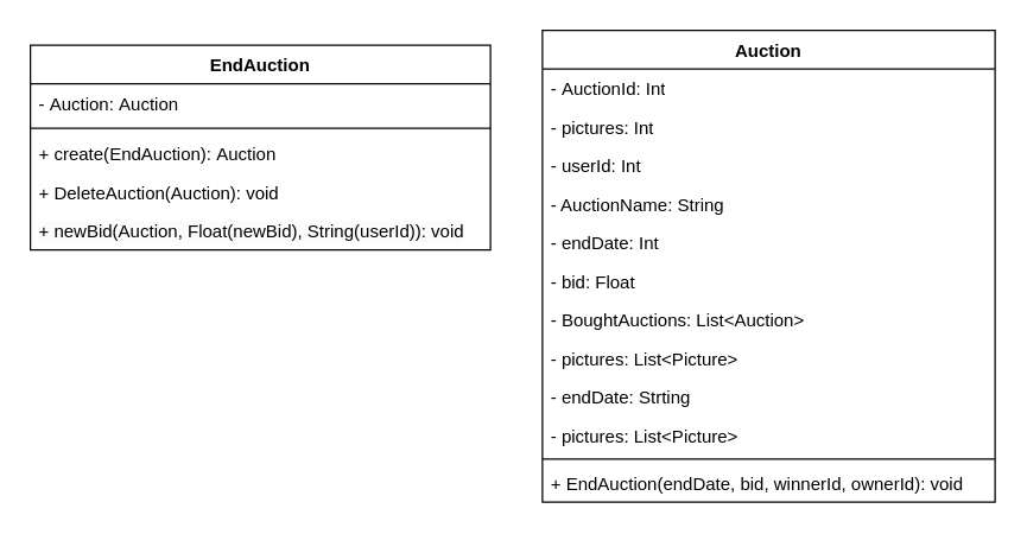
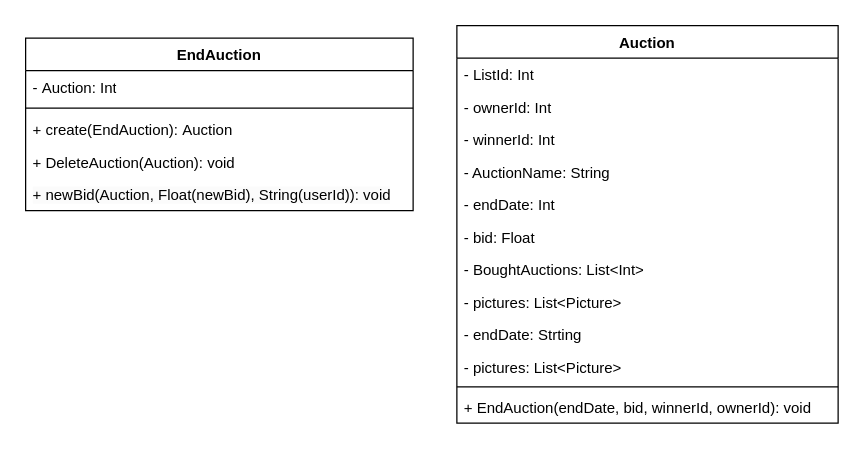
  <mxCell id="0" />
  <mxCell id="1" parent="0" />
  <mxCell id="2" value="Auction" style="swimlane;fontStyle=1;align=center;verticalAlign=top;childLayout=stackLayout;horizontal=1;startSize=26;horizontalStack=0;resizeParent=1;resizeParentMax=0;resizeLast=0;collapsible=1;marginBottom=0;whiteSpace=wrap;html=1;" parent="1" vertex="1"><mxGeometry x="365" y="20" width="305" height="318" as="geometry" /></mxCell>
- <mxCell id="3" value="-&amp;nbsp;&lt;span style=&quot;text-align: center;&quot;&gt;Auction&lt;/span&gt;Id: Int" style="text;strokeColor=none;fillColor=none;align=left;verticalAlign=top;spacingLeft=4;spacingRight=4;overflow=hidden;rotatable=0;points=[[0,0.5],[1,0.5]];portConstraint=eastwest;whiteSpace=wrap;html=1;" parent="2" vertex="1"><mxGeometry y="26" width="305" height="26" as="geometry" /></mxCell>
- <mxCell id="4" value="&lt;div style=&quot;text-align: center;&quot;&gt;&lt;span style=&quot;background-color: initial;&quot;&gt;- pictures&lt;/span&gt;&lt;span style=&quot;background-color: initial;&quot;&gt;: Int&lt;/span&gt;&lt;/div&gt;" style="text;strokeColor=none;fillColor=none;align=left;verticalAlign=top;spacingLeft=4;spacingRight=4;overflow=hidden;rotatable=0;points=[[0,0.5],[1,0.5]];portConstraint=eastwest;whiteSpace=wrap;html=1;" parent="2" vertex="1"><mxGeometry y="52" width="305" height="26" as="geometry" /></mxCell>
- <mxCell id="5" value="&lt;div style=&quot;text-align: center;&quot;&gt;&lt;span style=&quot;background-color: initial;&quot;&gt;- userId&lt;/span&gt;&lt;span style=&quot;background-color: initial;&quot;&gt;: Int&lt;/span&gt;&lt;/div&gt;" style="text;strokeColor=none;fillColor=none;align=left;verticalAlign=top;spacingLeft=4;spacingRight=4;overflow=hidden;rotatable=0;points=[[0,0.5],[1,0.5]];portConstraint=eastwest;whiteSpace=wrap;html=1;" vertex="1" parent="2"><mxGeometry y="78" width="305" height="26" as="geometry" /></mxCell>
+ <mxCell id="3" value="-&amp;nbsp;&lt;span style=&quot;text-align: center;&quot;&gt;List&lt;/span&gt;Id: Int" style="text;strokeColor=none;fillColor=none;align=left;verticalAlign=top;spacingLeft=4;spacingRight=4;overflow=hidden;rotatable=0;points=[[0,0.5],[1,0.5]];portConstraint=eastwest;whiteSpace=wrap;html=1;" parent="2" vertex="1"><mxGeometry y="26" width="305" height="26" as="geometry" /></mxCell>
+ <mxCell id="4" value="&lt;div style=&quot;text-align: center;&quot;&gt;&lt;span style=&quot;background-color: initial;&quot;&gt;- ownerId&lt;/span&gt;&lt;span style=&quot;background-color: initial;&quot;&gt;: Int&lt;/span&gt;&lt;/div&gt;" style="text;strokeColor=none;fillColor=none;align=left;verticalAlign=top;spacingLeft=4;spacingRight=4;overflow=hidden;rotatable=0;points=[[0,0.5],[1,0.5]];portConstraint=eastwest;whiteSpace=wrap;html=1;" parent="2" vertex="1"><mxGeometry y="52" width="305" height="26" as="geometry" /></mxCell>
+ <mxCell id="5" value="&lt;div style=&quot;text-align: center;&quot;&gt;&lt;span style=&quot;background-color: initial;&quot;&gt;- winnerId&lt;/span&gt;&lt;span style=&quot;background-color: initial;&quot;&gt;: Int&lt;/span&gt;&lt;/div&gt;" style="text;strokeColor=none;fillColor=none;align=left;verticalAlign=top;spacingLeft=4;spacingRight=4;overflow=hidden;rotatable=0;points=[[0,0.5],[1,0.5]];portConstraint=eastwest;whiteSpace=wrap;html=1;" vertex="1" parent="2"><mxGeometry y="78" width="305" height="26" as="geometry" /></mxCell>
  <mxCell id="6" value="- AuctionName: String" style="text;strokeColor=none;fillColor=none;align=left;verticalAlign=top;spacingLeft=4;spacingRight=4;overflow=hidden;rotatable=0;points=[[0,0.5],[1,0.5]];portConstraint=eastwest;whiteSpace=wrap;html=1;" parent="2" vertex="1"><mxGeometry y="104" width="305" height="26" as="geometry" /></mxCell>
  <mxCell id="7" value="- endDate: Int" style="text;strokeColor=none;fillColor=none;align=left;verticalAlign=top;spacingLeft=4;spacingRight=4;overflow=hidden;rotatable=0;points=[[0,0.5],[1,0.5]];portConstraint=eastwest;whiteSpace=wrap;html=1;" vertex="1" parent="2"><mxGeometry y="130" width="305" height="26" as="geometry" /></mxCell>
  <mxCell id="8" value="- bid: Float" style="text;strokeColor=none;fillColor=none;align=left;verticalAlign=top;spacingLeft=4;spacingRight=4;overflow=hidden;rotatable=0;points=[[0,0.5],[1,0.5]];portConstraint=eastwest;whiteSpace=wrap;html=1;" parent="2" vertex="1"><mxGeometry y="156" width="305" height="26" as="geometry" /></mxCell>
- <mxCell id="9" value="- BoughtAuctions: List&amp;lt;Auction&amp;gt;" style="text;strokeColor=none;fillColor=none;align=left;verticalAlign=top;spacingLeft=4;spacingRight=4;overflow=hidden;rotatable=0;points=[[0,0.5],[1,0.5]];portConstraint=eastwest;whiteSpace=wrap;html=1;" parent="2" vertex="1"><mxGeometry y="182" width="305" height="26" as="geometry" /></mxCell>
+ <mxCell id="9" value="- BoughtAuctions: List&amp;lt;Int&amp;gt;" style="text;strokeColor=none;fillColor=none;align=left;verticalAlign=top;spacingLeft=4;spacingRight=4;overflow=hidden;rotatable=0;points=[[0,0.5],[1,0.5]];portConstraint=eastwest;whiteSpace=wrap;html=1;" parent="2" vertex="1"><mxGeometry y="182" width="305" height="26" as="geometry" /></mxCell>
  <mxCell id="10" value="- pictures: List&amp;lt;Picture&amp;gt;" style="text;strokeColor=none;fillColor=none;align=left;verticalAlign=top;spacingLeft=4;spacingRight=4;overflow=hidden;rotatable=0;points=[[0,0.5],[1,0.5]];portConstraint=eastwest;whiteSpace=wrap;html=1;" parent="2" vertex="1"><mxGeometry y="208" width="305" height="26" as="geometry" /></mxCell>
  <mxCell id="11" value="- endDate: Strting" style="text;strokeColor=none;fillColor=none;align=left;verticalAlign=top;spacingLeft=4;spacingRight=4;overflow=hidden;rotatable=0;points=[[0,0.5],[1,0.5]];portConstraint=eastwest;whiteSpace=wrap;html=1;" parent="2" vertex="1"><mxGeometry y="234" width="305" height="26" as="geometry" /></mxCell>
  <mxCell id="12" value="- pictures: List&amp;lt;Picture&amp;gt;" style="text;strokeColor=none;fillColor=none;align=left;verticalAlign=top;spacingLeft=4;spacingRight=4;overflow=hidden;rotatable=0;points=[[0,0.5],[1,0.5]];portConstraint=eastwest;whiteSpace=wrap;html=1;" vertex="1" parent="2"><mxGeometry y="260" width="305" height="26" as="geometry" /></mxCell>
  <mxCell id="13" value="" style="line;strokeWidth=1;fillColor=none;align=left;verticalAlign=middle;spacingTop=-1;spacingLeft=3;spacingRight=3;rotatable=0;labelPosition=right;points=[];portConstraint=eastwest;strokeColor=inherit;" parent="2" vertex="1"><mxGeometry y="286" width="305" height="6" as="geometry" /></mxCell>
  <mxCell id="14" value="+ EndAuction(endDate, bid, winnerId, ownerId): void" style="text;strokeColor=none;fillColor=none;align=left;verticalAlign=top;spacingLeft=4;spacingRight=4;overflow=hidden;rotatable=0;points=[[0,0.5],[1,0.5]];portConstraint=eastwest;whiteSpace=wrap;html=1;" vertex="1" parent="2"><mxGeometry y="292" width="305" height="26" as="geometry" /></mxCell>
  <mxCell id="15" value="&lt;span style=&quot;white-space: nowrap;&quot;&gt;EndAuction&lt;/span&gt;" style="swimlane;fontStyle=1;align=center;verticalAlign=top;childLayout=stackLayout;horizontal=1;startSize=26;horizontalStack=0;resizeParent=1;resizeParentMax=0;resizeLast=0;collapsible=1;marginBottom=0;whiteSpace=wrap;html=1;" parent="1" vertex="1"><mxGeometry y="30" width="310" height="138" as="geometry" x="20" /></mxCell>
- <mxCell id="16" value="&lt;span style=&quot;white-space: nowrap;&quot;&gt;-&amp;nbsp;&lt;/span&gt;&lt;span style=&quot;text-align: center;&quot;&gt;Auction&lt;/span&gt;&lt;span style=&quot;white-space: nowrap;&quot;&gt;:&amp;nbsp;&lt;/span&gt;&lt;span style=&quot;text-align: center;&quot;&gt;Auction&lt;/span&gt;" style="text;strokeColor=none;fillColor=none;align=left;verticalAlign=top;spacingLeft=4;spacingRight=4;overflow=hidden;rotatable=0;points=[[0,0.5],[1,0.5]];portConstraint=eastwest;whiteSpace=wrap;html=1;" parent="15" vertex="1"><mxGeometry y="26" width="310" height="26" as="geometry" /></mxCell>
+ <mxCell id="16" value="&lt;span style=&quot;white-space: nowrap;&quot;&gt;-&amp;nbsp;&lt;/span&gt;&lt;span style=&quot;text-align: center;&quot;&gt;Auction&lt;/span&gt;&lt;span style=&quot;white-space: nowrap;&quot;&gt;:&amp;nbsp;&lt;/span&gt;&lt;span style=&quot;text-align: center;&quot;&gt;Int&lt;/span&gt;" style="text;strokeColor=none;fillColor=none;align=left;verticalAlign=top;spacingLeft=4;spacingRight=4;overflow=hidden;rotatable=0;points=[[0,0.5],[1,0.5]];portConstraint=eastwest;whiteSpace=wrap;html=1;" parent="15" vertex="1"><mxGeometry y="26" width="310" height="26" as="geometry" /></mxCell>
  <mxCell id="17" value="" style="line;strokeWidth=1;fillColor=none;align=left;verticalAlign=middle;spacingTop=-1;spacingLeft=3;spacingRight=3;rotatable=0;labelPosition=right;points=[];portConstraint=eastwest;strokeColor=inherit;" parent="15" vertex="1"><mxGeometry y="52" width="310" height="8" as="geometry" /></mxCell>
  <mxCell id="18" value="&lt;span style=&quot;white-space: nowrap;&quot;&gt;+ create(&lt;/span&gt;&lt;span style=&quot;text-align: center;&quot;&gt;EndAuction&lt;/span&gt;&lt;span style=&quot;white-space: nowrap;&quot;&gt;):&amp;nbsp;&lt;/span&gt;&lt;span style=&quot;text-align: center;&quot;&gt;Auction&lt;/span&gt;" style="text;strokeColor=none;fillColor=none;align=left;verticalAlign=top;spacingLeft=4;spacingRight=4;overflow=hidden;rotatable=0;points=[[0,0.5],[1,0.5]];portConstraint=eastwest;whiteSpace=wrap;html=1;" parent="15" vertex="1"><mxGeometry y="60" width="310" height="26" as="geometry" /></mxCell>
  <mxCell id="19" value="&lt;span style=&quot;white-space: nowrap;&quot;&gt;+ Delete&lt;/span&gt;&lt;span style=&quot;text-align: center;&quot;&gt;Auction&lt;/span&gt;&lt;span style=&quot;white-space: nowrap;&quot;&gt;(&lt;/span&gt;&lt;span style=&quot;text-align: center;&quot;&gt;Auction&lt;/span&gt;&lt;span style=&quot;caret-color: rgba(0, 0, 0, 0); color: rgba(0, 0, 0, 0); font-family: monospace; font-size: 0px; white-space: nowrap;&quot;&gt;%3CmxGraphModel%3E%3Croot%3E%3CmxCell%20id%3D%220%22%2F%3E%3CmxCell%20id%3D%221%22%20parent%3D%220%22%2F%3E%3CmxCell%20id%3D%222%22%20value%3D%22%26lt%3Bspan%20style%3D%26quot%3Bwhite-space%3A%20nowrap%3B%26quot%3B%26gt%3B%2B%20Logout(User)%3A%20User%26lt%3B%2Fspan%26gt%3B%22%20style%3D%22text%3BstrokeColor%3Dnone%3BfillColor%3Dnone%3Balign%3Dleft%3BverticalAlign%3Dtop%3BspacingLeft%3D4%3BspacingRight%3D4%3Boverflow%3Dhidden%3Brotatable%3D0%3Bpoints%3D%5B%5B0%2C0.5%5D%2C%5B1%2C0.5%5D%5D%3BportConstraint%3Deastwest%3BwhiteSpace%3Dwrap%3Bhtml%3D1%3B%22%20vertex%3D%221%22%20parent%3D%221%22%3E%3CmxGeometry%20x%3D%22130%22%20y%3D%22536%22%20width%3D%22160%22%20height%3D%2226%22%20as%3D%22geometry%22%2F%3E%3C%2FmxCell%3E%3C%2Froot%3E%3C%2FmxGraphModel&lt;/span&gt;&lt;span style=&quot;white-space: nowrap;&quot;&gt;): void&lt;/span&gt;" style="text;strokeColor=none;fillColor=none;align=left;verticalAlign=top;spacingLeft=4;spacingRight=4;overflow=hidden;rotatable=0;points=[[0,0.5],[1,0.5]];portConstraint=eastwest;whiteSpace=wrap;html=1;" parent="15" vertex="1"><mxGeometry y="86" width="310" height="26" as="geometry" /></mxCell>
  <mxCell id="20" value="&lt;span style=&quot;color: rgb(0, 0, 0); font-family: Helvetica; font-size: 12px; font-style: normal; font-variant-ligatures: normal; font-variant-caps: normal; font-weight: 400; letter-spacing: normal; orphans: 2; text-align: left; text-indent: 0px; text-transform: none; widows: 2; word-spacing: 0px; -webkit-text-stroke-width: 0px; white-space: normal; background-color: rgb(251, 251, 251); text-decoration-thickness: initial; text-decoration-style: initial; text-decoration-color: initial; display: inline !important; float: none;&quot;&gt;+ newBid(Auction, Float(newBid), String(userId)): void&lt;/span&gt;&lt;div&gt;&lt;br&gt;&lt;/div&gt;" style="text;strokeColor=none;fillColor=none;align=left;verticalAlign=top;spacingLeft=4;spacingRight=4;overflow=hidden;rotatable=0;points=[[0,0.5],[1,0.5]];portConstraint=eastwest;whiteSpace=wrap;html=1;" vertex="1" parent="15"><mxGeometry y="112" width="310" height="26" as="geometry" /></mxCell>
